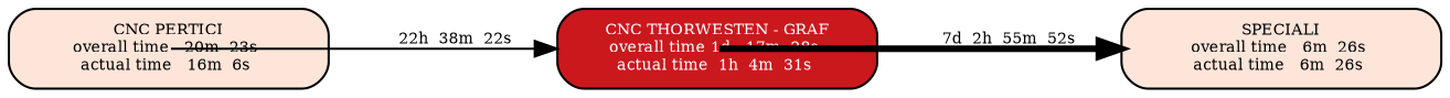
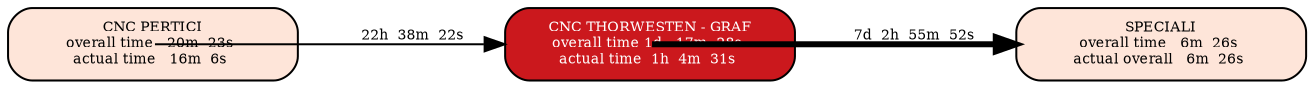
  digraph {
    rankdir=LR
    node [fillcolor="/reds4/1" fontsize=7 shape=box style="filled, rounded"]
    edge [fontsize=7 headclip=true tailclip=false]
    n1 [label="CNC PERTICI\n overall time   20m  23s  \n actual time   16m  6s  \n" width=2]
    n2 [fillcolor="/reds4/4" fontcolor=white label="CNC THORWESTEN - GRAF\n overall time 1d   17m  28s  \n actual time  1h  4m  31s  \n" width=2]
-   n3 [label="SPECIALI\n overall time   6m  26s  \n actual time   6m  26s  \n" width=2]
+   n3 [label="SPECIALI\n overall time   6m  26s  \n actual overall   6m  26s  \n" width=2]
    n1 -> n2 [label="      22h  38m  22s " penwidth=1]
    n2 -> n3 [label="     7d  2h  55m  52s " penwidth=3]
  }
